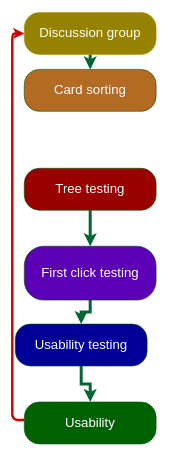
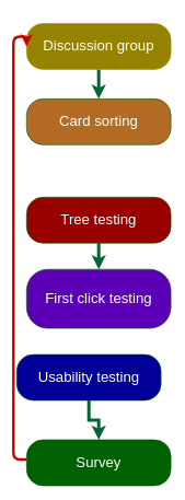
  <mxCell id="0" />
  <mxCell id="1" parent="0" />
  <mxCell id="2" style="edgeStyle=orthogonalEdgeStyle;rounded=0;orthogonalLoop=1;jettySize=auto;html=1;entryX=0.5;entryY=0;entryDx=0;entryDy=0;strokeWidth=5;strokeColor=#006633;" edge="1" parent="1" source="3" target="4"><mxGeometry relative="1" as="geometry" /></mxCell>
- <mxCell id="3" value="&lt;font style=&quot;font-size: 22px&quot;&gt;Discussion group&lt;/font&gt;" style="text;html=1;strokeColor=#B09500;align=center;verticalAlign=middle;whiteSpace=wrap;rounded=1;fontColor=#ffffff;arcSize=36;fillColor=#948200;" vertex="1" parent="1"><mxGeometry x="40" y="20" width="220" height="70" as="geometry" /></mxCell>
- <mxCell id="4" value="&lt;font style=&quot;font-size: 22px&quot;&gt;Card sorting&lt;/font&gt;" style="text;html=1;strokeColor=#005700;align=center;verticalAlign=middle;whiteSpace=wrap;rounded=1;fontColor=#ffffff;arcSize=36;fillColor=#B36B24;" vertex="1" parent="1"><mxGeometry x="40" y="115" width="220" height="70" as="geometry" /></mxCell>
+ <mxCell id="3" value="&lt;font style=&quot;font-size: 22px&quot;&gt;Discussion group&lt;/font&gt;" style="text;html=1;strokeColor=#B09500;align=center;verticalAlign=middle;whiteSpace=wrap;rounded=1;fontColor=#ffffff;arcSize=36;fillColor=#948200;" vertex="1" parent="1"><mxGeometry x="40" y="35" width="220" height="70" as="geometry" /></mxCell>
+ <mxCell id="4" value="&lt;font style=&quot;font-size: 22px&quot;&gt;Card sorting&lt;/font&gt;" style="text;html=1;strokeColor=#005700;align=center;verticalAlign=middle;whiteSpace=wrap;rounded=1;fontColor=#ffffff;arcSize=36;fillColor=#B36B24;" vertex="1" parent="1"><mxGeometry x="40" y="150" width="220" height="70" as="geometry" /></mxCell>
  <mxCell id="5" style="edgeStyle=orthogonalEdgeStyle;rounded=0;orthogonalLoop=1;jettySize=auto;html=1;entryX=0.5;entryY=0;entryDx=0;entryDy=0;strokeWidth=5;strokeColor=#006633;" edge="1" parent="1" source="6" target="8"><mxGeometry relative="1" as="geometry" /></mxCell>
- <mxCell id="6" value="&lt;font style=&quot;font-size: 22px&quot;&gt;Tree testing&lt;/font&gt;" style="text;html=1;strokeColor=#005700;align=center;verticalAlign=middle;whiteSpace=wrap;rounded=1;fontColor=#ffffff;arcSize=36;fillColor=#990000;" vertex="1" parent="1"><mxGeometry x="40" y="280" width="220" height="70" as="geometry" /></mxCell>
- <mxCell id="7" style="edgeStyle=orthogonalEdgeStyle;rounded=0;orthogonalLoop=1;jettySize=auto;html=1;strokeWidth=5;strokeColor=#006633;" edge="1" parent="1" source="8" target="10"><mxGeometry relative="1" as="geometry" /></mxCell>
+ <mxCell id="6" value="&lt;font style=&quot;font-size: 22px&quot;&gt;Tree testing&lt;/font&gt;" style="text;html=1;strokeColor=#005700;align=center;verticalAlign=middle;whiteSpace=wrap;rounded=1;fontColor=#ffffff;arcSize=36;fillColor=#990000;" vertex="1" parent="1"><mxGeometry x="40" y="300" width="220" height="70" as="geometry" /></mxCell>
  <mxCell id="8" value="&lt;font style=&quot;font-size: 22px&quot;&gt;First click testing&lt;/font&gt;" style="text;html=1;strokeColor=#005700;align=center;verticalAlign=middle;whiteSpace=wrap;rounded=1;fontColor=#ffffff;arcSize=36;fillColor=#5C00B8;" vertex="1" parent="1"><mxGeometry x="40" y="410" width="220" height="90" as="geometry" /></mxCell>
  <mxCell id="9" style="edgeStyle=orthogonalEdgeStyle;rounded=0;orthogonalLoop=1;jettySize=auto;html=1;strokeWidth=5;strokeColor=#006633;" edge="1" parent="1" source="10" target="12"><mxGeometry relative="1" as="geometry" /></mxCell>
  <mxCell id="10" value="&lt;font style=&quot;font-size: 22px&quot;&gt;Usability testing&lt;/font&gt;" style="text;html=1;strokeColor=#005700;align=center;verticalAlign=middle;whiteSpace=wrap;rounded=1;fontColor=#ffffff;arcSize=36;fillColor=#000099;" vertex="1" parent="1"><mxGeometry x="25" y="540" width="220" height="70" as="geometry" /></mxCell>
  <mxCell id="11" style="edgeStyle=orthogonalEdgeStyle;rounded=1;orthogonalLoop=1;jettySize=auto;html=1;entryX=0;entryY=0.5;entryDx=0;entryDy=0;strokeWidth=4;strokeColor=#CC0000;" edge="1" parent="1" source="12" target="3"><mxGeometry relative="1" as="geometry"><mxPoint x="0" y="705" as="targetPoint" /><Array as="points"><mxPoint x="20" y="700" /><mxPoint x="20" y="55" /></Array></mxGeometry></mxCell>
- <mxCell id="12" value="&lt;font style=&quot;font-size: 22px&quot;&gt;Usability&lt;/font&gt;" style="text;html=1;strokeColor=#005700;align=center;verticalAlign=middle;whiteSpace=wrap;rounded=1;fontColor=#ffffff;arcSize=36;fillColor=#006100;" vertex="1" parent="1"><mxGeometry x="40" y="670" width="220" height="70" as="geometry" /></mxCell>
+ <mxCell id="12" value="&lt;font style=&quot;font-size: 22px&quot;&gt;Survey&lt;/font&gt;" style="text;html=1;strokeColor=#005700;align=center;verticalAlign=middle;whiteSpace=wrap;rounded=1;fontColor=#ffffff;arcSize=36;fillColor=#006100;" vertex="1" parent="1"><mxGeometry x="40" y="670" width="220" height="70" as="geometry" /></mxCell>
